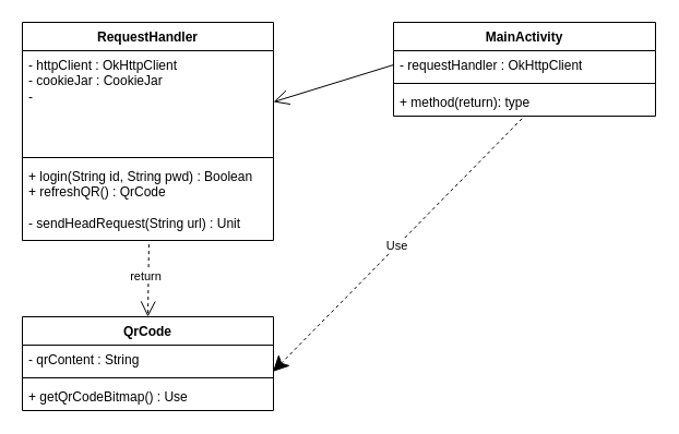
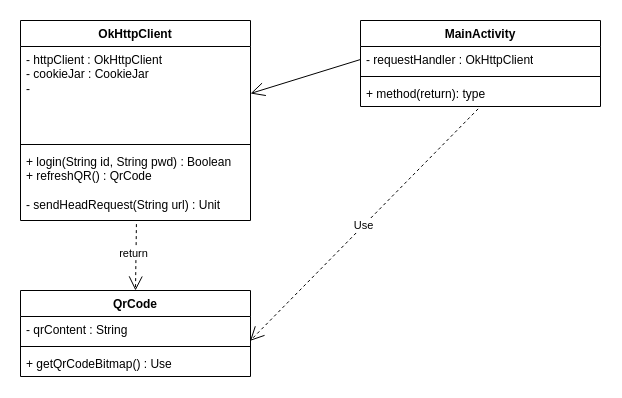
  <mxCell id="0" />
  <mxCell id="1" parent="0" />
- <mxCell id="2" value="RequestHandler" style="swimlane;fontStyle=1;align=center;verticalAlign=top;childLayout=stackLayout;horizontal=1;startSize=26;horizontalStack=0;resizeParent=1;resizeParentMax=0;resizeLast=0;collapsible=1;marginBottom=0;whiteSpace=wrap;html=1;" vertex="1" parent="1"><mxGeometry x="20" y="20" width="230" height="200" as="geometry" /></mxCell>
+ <mxCell id="2" value="OkHttpClient" style="swimlane;fontStyle=1;align=center;verticalAlign=top;childLayout=stackLayout;horizontal=1;startSize=26;horizontalStack=0;resizeParent=1;resizeParentMax=0;resizeLast=0;collapsible=1;marginBottom=0;whiteSpace=wrap;html=1;" vertex="1" parent="1"><mxGeometry x="20" y="20" width="230" height="200" as="geometry" /></mxCell>
  <mxCell id="3" value="&lt;div&gt;- httpClient : OkHttpClient&lt;/div&gt;- cookieJar : CookieJar&lt;div&gt;-&amp;nbsp;&lt;/div&gt;" style="text;strokeColor=none;fillColor=none;align=left;verticalAlign=top;spacingLeft=4;spacingRight=4;overflow=hidden;rotatable=0;points=[[0,0.5],[1,0.5]];portConstraint=eastwest;whiteSpace=wrap;html=1;" vertex="1" parent="2"><mxGeometry y="26" width="230" height="94" as="geometry" /></mxCell>
  <mxCell id="4" value="" style="line;strokeWidth=1;fillColor=none;align=left;verticalAlign=middle;spacingTop=-1;spacingLeft=3;spacingRight=3;rotatable=0;labelPosition=right;points=[];portConstraint=eastwest;strokeColor=inherit;" vertex="1" parent="2"><mxGeometry y="120" width="230" height="8" as="geometry" /></mxCell>
  <mxCell id="5" value="+ login(String id, String pwd) : Boolean&lt;div&gt;+ refreshQR() : QrCode&lt;/div&gt;&lt;div&gt;&lt;br&gt;&lt;/div&gt;&lt;div&gt;- sendHeadRequest(String url) : Unit&lt;/div&gt;" style="text;strokeColor=none;fillColor=none;align=left;verticalAlign=top;spacingLeft=4;spacingRight=4;overflow=hidden;rotatable=0;points=[[0,0.5],[1,0.5]];portConstraint=eastwest;whiteSpace=wrap;html=1;" vertex="1" parent="2"><mxGeometry y="128" width="230" height="72" as="geometry" /></mxCell>
  <mxCell id="6" value="MainActivity" style="swimlane;fontStyle=1;align=center;verticalAlign=top;childLayout=stackLayout;horizontal=1;startSize=26;horizontalStack=0;resizeParent=1;resizeParentMax=0;resizeLast=0;collapsible=1;marginBottom=0;whiteSpace=wrap;html=1;" vertex="1" parent="1"><mxGeometry x="360" y="20" width="240" height="86" as="geometry" /></mxCell>
  <mxCell id="7" value="- requestHandler : OkHttpClient" style="text;strokeColor=none;fillColor=none;align=left;verticalAlign=top;spacingLeft=4;spacingRight=4;overflow=hidden;rotatable=0;points=[[0,0.5],[1,0.5]];portConstraint=eastwest;whiteSpace=wrap;html=1;" vertex="1" parent="6"><mxGeometry y="26" width="240" height="26" as="geometry" /></mxCell>
  <mxCell id="8" value="" style="line;strokeWidth=1;fillColor=none;align=left;verticalAlign=middle;spacingTop=-1;spacingLeft=3;spacingRight=3;rotatable=0;labelPosition=right;points=[];portConstraint=eastwest;strokeColor=inherit;" vertex="1" parent="6"><mxGeometry y="52" width="240" height="8" as="geometry" /></mxCell>
  <mxCell id="9" value="+ method(return): type" style="text;strokeColor=none;fillColor=none;align=left;verticalAlign=top;spacingLeft=4;spacingRight=4;overflow=hidden;rotatable=0;points=[[0,0.5],[1,0.5]];portConstraint=eastwest;whiteSpace=wrap;html=1;" vertex="1" parent="6"><mxGeometry y="60" width="240" height="26" as="geometry" /></mxCell>
  <mxCell id="10" value="QrCode" style="swimlane;fontStyle=1;align=center;verticalAlign=top;childLayout=stackLayout;horizontal=1;startSize=26;horizontalStack=0;resizeParent=1;resizeParentMax=0;resizeLast=0;collapsible=1;marginBottom=0;whiteSpace=wrap;html=1;" vertex="1" parent="1"><mxGeometry x="20" y="290" width="230" height="86" as="geometry" /></mxCell>
  <mxCell id="11" value="- qrContent : String" style="text;strokeColor=none;fillColor=none;align=left;verticalAlign=top;spacingLeft=4;spacingRight=4;overflow=hidden;rotatable=0;points=[[0,0.5],[1,0.5]];portConstraint=eastwest;whiteSpace=wrap;html=1;" vertex="1" parent="10"><mxGeometry y="26" width="230" height="26" as="geometry" /></mxCell>
  <mxCell id="12" value="" style="line;strokeWidth=1;fillColor=none;align=left;verticalAlign=middle;spacingTop=-1;spacingLeft=3;spacingRight=3;rotatable=0;labelPosition=right;points=[];portConstraint=eastwest;strokeColor=inherit;" vertex="1" parent="10"><mxGeometry y="52" width="230" height="8" as="geometry" /></mxCell>
  <mxCell id="13" value="+ getQrCodeBitmap() : Use" style="text;strokeColor=none;fillColor=none;align=left;verticalAlign=top;spacingLeft=4;spacingRight=4;overflow=hidden;rotatable=0;points=[[0,0.5],[1,0.5]];portConstraint=eastwest;whiteSpace=wrap;html=1;" vertex="1" parent="10"><mxGeometry y="60" width="230" height="26" as="geometry" /></mxCell>
  <mxCell id="14" value="return" style="endArrow=open;endSize=12;dashed=1;html=1;rounded=0;exitX=0.504;exitY=1.05;exitDx=0;exitDy=0;exitPerimeter=0;entryX=0.5;entryY=0;entryDx=0;entryDy=0;" edge="1" parent="1" source="5" target="10"><mxGeometry x="-0.141" y="-3" width="160" relative="1" as="geometry"><mxPoint x="250" y="260" as="sourcePoint" /><mxPoint x="410" y="260" as="targetPoint" /><mxPoint as="offset" /></mxGeometry></mxCell>
  <mxCell id="15" value="" style="endArrow=open;endFill=1;endSize=12;html=1;rounded=0;exitX=0;exitY=0.5;exitDx=0;exitDy=0;entryX=1;entryY=0.5;entryDx=0;entryDy=0;" edge="1" parent="1" source="7" target="3"><mxGeometry width="160" relative="1" as="geometry"><mxPoint x="250" y="160" as="sourcePoint" /><mxPoint x="410" y="160" as="targetPoint" /></mxGeometry></mxCell>
- <mxCell id="16" value="Use" style="endArrow=classic;endSize=12;dashed=1;html=1;rounded=0;entryX=0.998;entryY=0.938;entryDx=0;entryDy=0;entryPerimeter=0;exitX=0.49;exitY=1.092;exitDx=0;exitDy=0;exitPerimeter=0;" edge="1" parent="1" source="9" target="11"><mxGeometry width="160" relative="1" as="geometry"><mxPoint x="300" y="380.61" as="sourcePoint" /><mxPoint x="536.48" y="160.002" as="targetPoint" /></mxGeometry></mxCell>
+ <mxCell id="16" value="Use" style="endArrow=open;endSize=12;dashed=1;html=1;rounded=0;entryX=0.998;entryY=0.938;entryDx=0;entryDy=0;entryPerimeter=0;exitX=0.49;exitY=1.092;exitDx=0;exitDy=0;exitPerimeter=0;" edge="1" parent="1" source="9" target="11"><mxGeometry width="160" relative="1" as="geometry"><mxPoint x="300" y="380.61" as="sourcePoint" /><mxPoint x="536.48" y="160.002" as="targetPoint" /></mxGeometry></mxCell>
